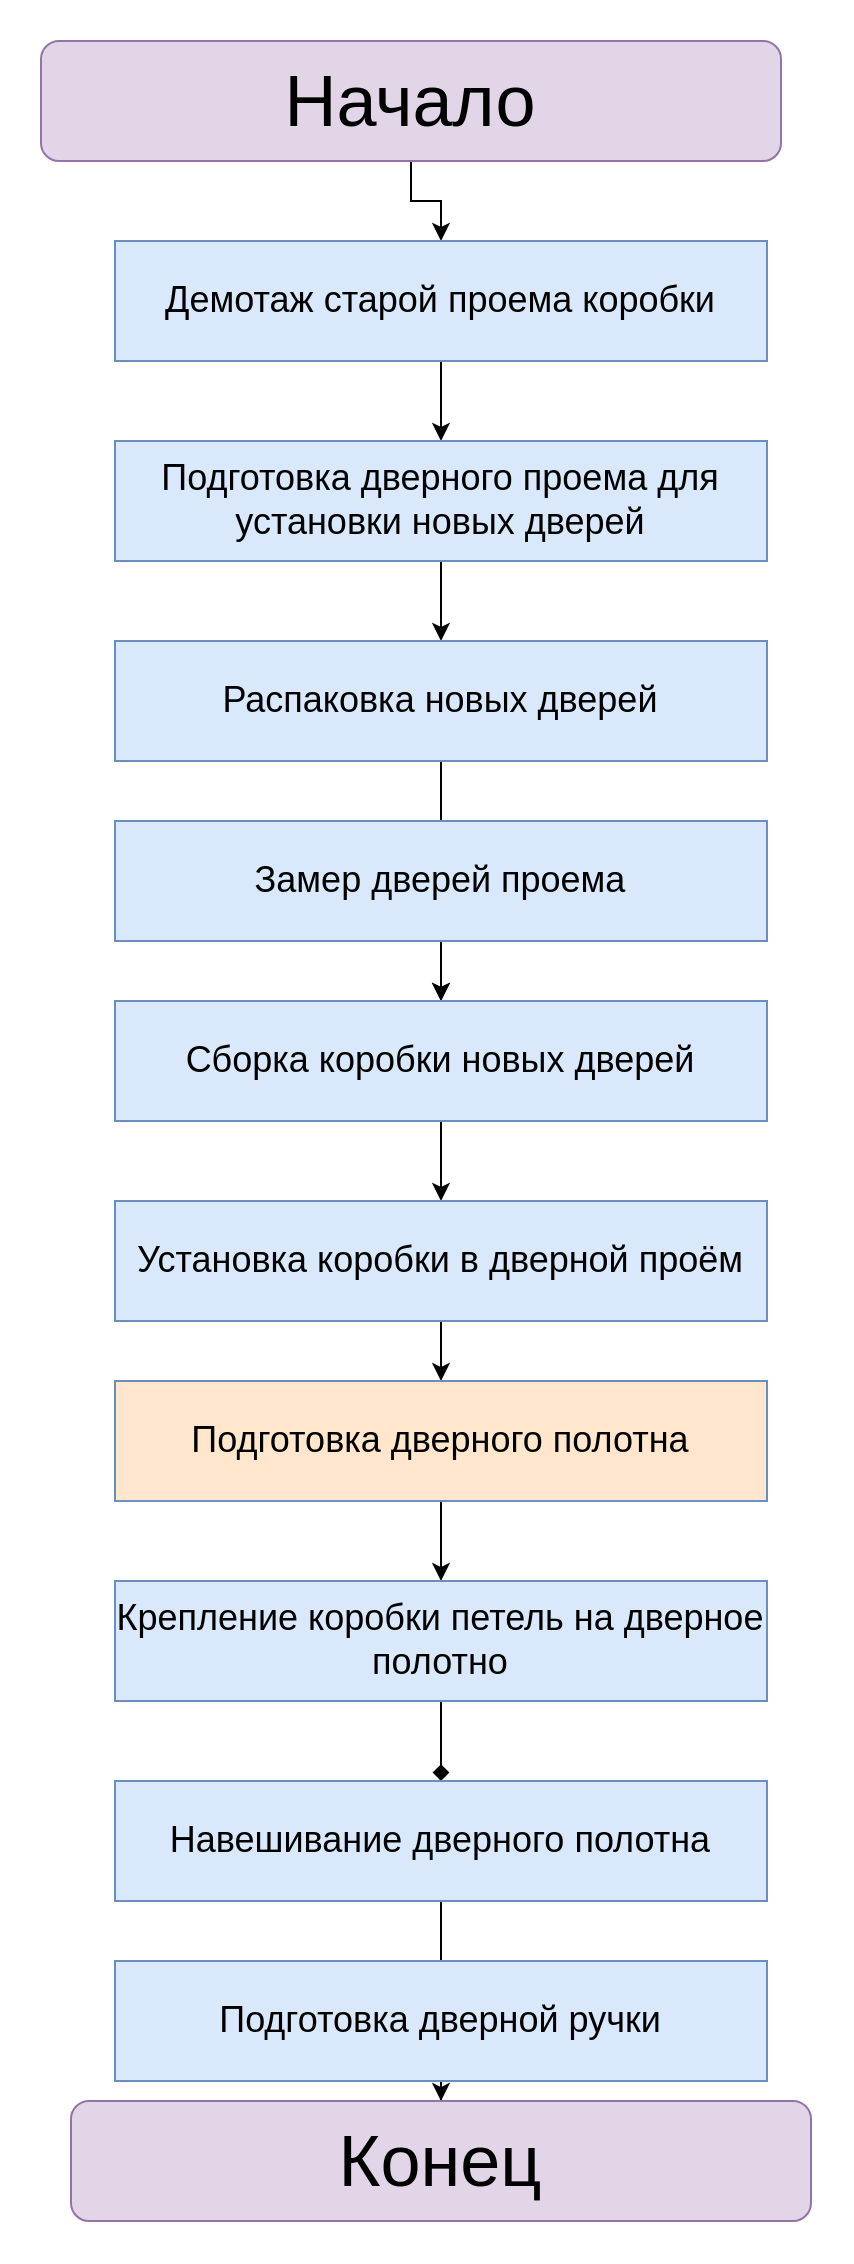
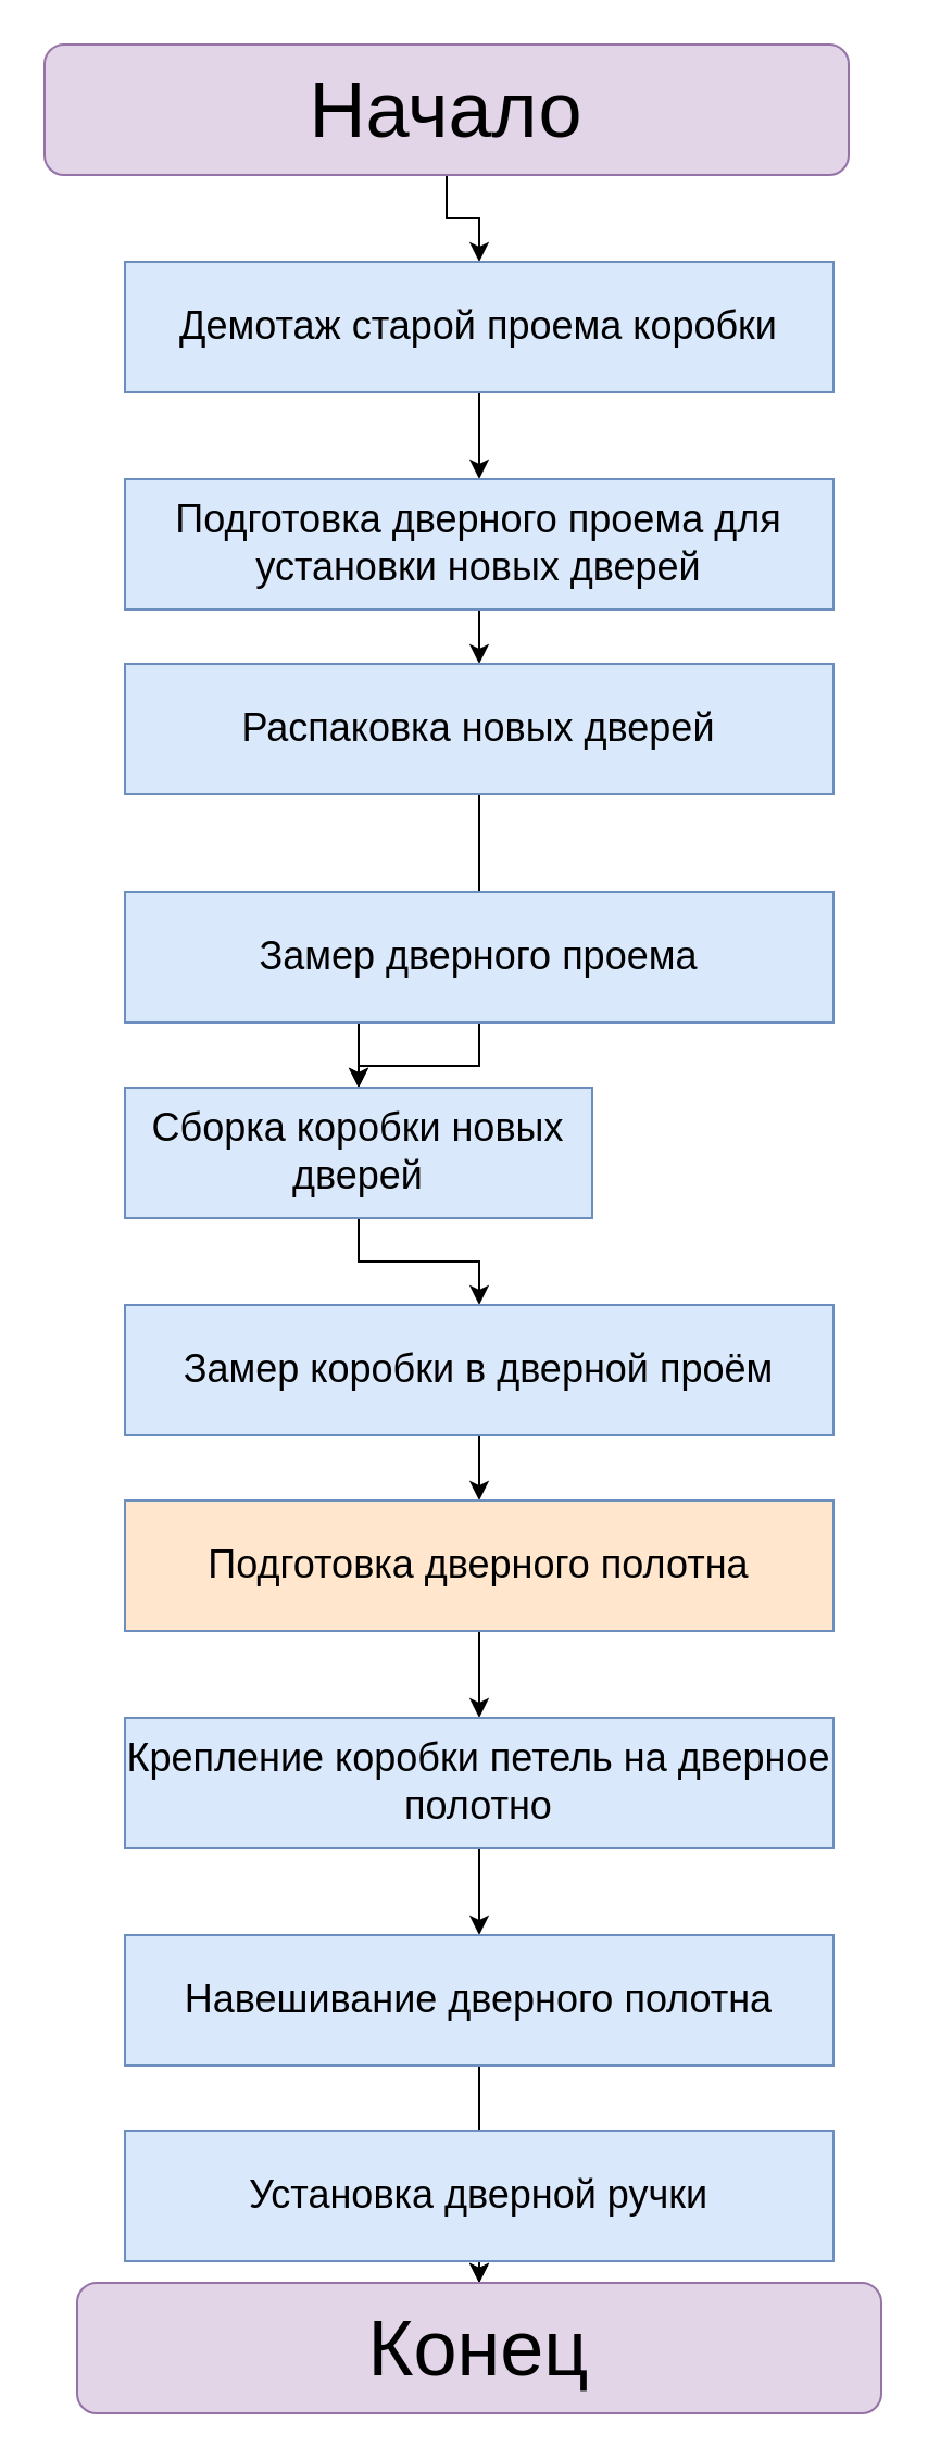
  <mxCell id="0" />
  <mxCell id="1" parent="0" />
  <mxCell id="2" value="" style="edgeStyle=orthogonalEdgeStyle;rounded=0;orthogonalLoop=1;jettySize=auto;html=1;" edge="1" parent="1" source="3" target="5"><mxGeometry relative="1" as="geometry" /></mxCell>
  <mxCell id="3" value="&lt;font style=&quot;font-size: 36px;&quot;&gt;Начало&lt;/font&gt;" style="rounded=1;whiteSpace=wrap;html=1;fillColor=#e1d5e7;strokeColor=#9673a6;" parent="1" vertex="1"><mxGeometry x="20" y="20" width="370" height="60" as="geometry" /></mxCell>
  <mxCell id="4" value="" style="edgeStyle=orthogonalEdgeStyle;rounded=0;orthogonalLoop=1;jettySize=auto;html=1;" edge="1" parent="1" source="5" target="7"><mxGeometry relative="1" as="geometry" /></mxCell>
  <mxCell id="5" value="&lt;font style=&quot;font-size: 18px;&quot;&gt;Демотаж старой проема коробки&lt;/font&gt;" style="rounded=0;whiteSpace=wrap;html=1;fillColor=#dae8fc;strokeColor=#6c8ebf;fontSize=18;" vertex="1" parent="1"><mxGeometry x="57" y="120" width="326" height="60" as="geometry" /></mxCell>
  <mxCell id="6" value="" style="edgeStyle=orthogonalEdgeStyle;rounded=0;orthogonalLoop=1;jettySize=auto;html=1;" edge="1" parent="1" source="7" target="9"><mxGeometry relative="1" as="geometry" /></mxCell>
  <mxCell id="7" value="&lt;p class=&quot;MsoNormal&quot; style=&quot;font-size: 18px;&quot;&gt;Подготовка дверного проема для установки новых дверей&lt;/p&gt;" style="rounded=0;whiteSpace=wrap;html=1;fillColor=#dae8fc;strokeColor=#6c8ebf;fontSize=18;" vertex="1" parent="1"><mxGeometry x="57" y="220" width="326" height="60" as="geometry" /></mxCell>
  <mxCell id="8" value="" style="edgeStyle=orthogonalEdgeStyle;rounded=0;orthogonalLoop=1;jettySize=auto;html=1;" edge="1" parent="1" source="9" target="13"><mxGeometry relative="1" as="geometry" /></mxCell>
- <mxCell id="9" value="&lt;p class=&quot;MsoNormal&quot; style=&quot;font-size: 18px;&quot;&gt;Распаковка новых дверей&lt;/p&gt;" style="rounded=0;whiteSpace=wrap;html=1;fillColor=#dae8fc;strokeColor=#6c8ebf;fontSize=18;" vertex="1" parent="1"><mxGeometry x="57" y="320" width="326" height="60" as="geometry" /></mxCell>
+ <mxCell id="9" value="&lt;p class=&quot;MsoNormal&quot; style=&quot;font-size: 18px;&quot;&gt;Распаковка новых дверей&lt;/p&gt;" style="rounded=0;whiteSpace=wrap;html=1;fillColor=#dae8fc;strokeColor=#6c8ebf;fontSize=18;" vertex="1" parent="1"><mxGeometry x="57" y="305" width="326" height="60" as="geometry" /></mxCell>
  <mxCell id="10" value="" style="edgeStyle=orthogonalEdgeStyle;rounded=0;orthogonalLoop=1;jettySize=auto;html=1;" edge="1" parent="1" source="11" target="13"><mxGeometry relative="1" as="geometry" /></mxCell>
- <mxCell id="11" value="&lt;p class=&quot;MsoNormal&quot; style=&quot;font-size: 18px;&quot;&gt;Замер дверей проема&lt;/p&gt;" style="rounded=0;whiteSpace=wrap;html=1;fillColor=#dae8fc;strokeColor=#6c8ebf;fontSize=18;" vertex="1" parent="1"><mxGeometry x="57" y="410" width="326" height="60" as="geometry" /></mxCell>
+ <mxCell id="11" value="&lt;p class=&quot;MsoNormal&quot; style=&quot;font-size: 18px;&quot;&gt;Замер дверного проема&lt;/p&gt;" style="rounded=0;whiteSpace=wrap;html=1;fillColor=#dae8fc;strokeColor=#6c8ebf;fontSize=18;" vertex="1" parent="1"><mxGeometry x="57" y="410" width="326" height="60" as="geometry" /></mxCell>
  <mxCell id="12" value="" style="edgeStyle=orthogonalEdgeStyle;rounded=0;orthogonalLoop=1;jettySize=auto;html=1;" edge="1" parent="1" source="13" target="15"><mxGeometry relative="1" as="geometry" /></mxCell>
- <mxCell id="13" value="&lt;p class=&quot;MsoNormal&quot; style=&quot;font-size: 18px;&quot;&gt;Сборка коробки новых дверей&lt;/p&gt;" style="rounded=0;whiteSpace=wrap;html=1;fillColor=#dae8fc;strokeColor=#6c8ebf;fontSize=18;" vertex="1" parent="1"><mxGeometry x="57" y="500" width="326" height="60" as="geometry" /></mxCell>
+ <mxCell id="13" value="&lt;p class=&quot;MsoNormal&quot; style=&quot;font-size: 18px;&quot;&gt;Сборка коробки новых дверей&lt;/p&gt;" style="rounded=0;whiteSpace=wrap;html=1;fillColor=#dae8fc;strokeColor=#6c8ebf;fontSize=18;" vertex="1" parent="1"><mxGeometry x="57" y="500" width="215" height="60" as="geometry" /></mxCell>
  <mxCell id="14" value="" style="edgeStyle=orthogonalEdgeStyle;rounded=0;orthogonalLoop=1;jettySize=auto;html=1;" edge="1" parent="1" source="15" target="17"><mxGeometry relative="1" as="geometry" /></mxCell>
- <mxCell id="15" value="&lt;p class=&quot;MsoNormal&quot; style=&quot;font-size: 18px;&quot;&gt;Установка коробки в дверной проём&lt;/p&gt;" style="rounded=0;whiteSpace=wrap;html=1;fillColor=#dae8fc;strokeColor=#6c8ebf;fontSize=18;" vertex="1" parent="1"><mxGeometry x="57" y="600" width="326" height="60" as="geometry" /></mxCell>
+ <mxCell id="15" value="&lt;p class=&quot;MsoNormal&quot; style=&quot;font-size: 18px;&quot;&gt;Замер коробки в дверной проём&lt;/p&gt;" style="rounded=0;whiteSpace=wrap;html=1;fillColor=#dae8fc;strokeColor=#6c8ebf;fontSize=18;" vertex="1" parent="1"><mxGeometry x="57" y="600" width="326" height="60" as="geometry" /></mxCell>
  <mxCell id="16" value="" style="edgeStyle=orthogonalEdgeStyle;rounded=0;orthogonalLoop=1;jettySize=auto;html=1;" edge="1" parent="1" source="17" target="19"><mxGeometry relative="1" as="geometry" /></mxCell>
  <mxCell id="17" value="&lt;p class=&quot;MsoNormal&quot; style=&quot;font-size: 18px;&quot;&gt;Подготовка дверного полотна&lt;/p&gt;" style="rounded=0;whiteSpace=wrap;html=1;fillColor=#ffe6cc;strokeColor=#6c8ebf;fontSize=18;" vertex="1" parent="1"><mxGeometry x="57" y="690" width="326" height="60" as="geometry" /></mxCell>
- <mxCell id="18" value="" style="edgeStyle=orthogonalEdgeStyle;rounded=0;orthogonalLoop=1;jettySize=auto;html=1;endArrow=diamond;" edge="1" parent="1" source="19" target="21"><mxGeometry relative="1" as="geometry" /></mxCell>
+ <mxCell id="18" value="" style="edgeStyle=orthogonalEdgeStyle;rounded=0;orthogonalLoop=1;jettySize=auto;html=1;" edge="1" parent="1" source="19" target="21"><mxGeometry relative="1" as="geometry" /></mxCell>
  <mxCell id="19" value="&lt;p class=&quot;MsoNormal&quot; style=&quot;font-size: 18px;&quot;&gt;Крепление коробки петель на дверное полотно&lt;/p&gt;" style="rounded=0;whiteSpace=wrap;html=1;fillColor=#dae8fc;strokeColor=#6c8ebf;fontSize=18;" vertex="1" parent="1"><mxGeometry x="57" y="790" width="326" height="60" as="geometry" /></mxCell>
- <mxCell id="20" value="" style="edgeStyle=orthogonalEdgeStyle;rounded=0;orthogonalLoop=1;jettySize=auto;html=1;endArrow=none;" edge="1" parent="1" source="21" target="24"><mxGeometry relative="1" as="geometry" /></mxCell>
+ <mxCell id="20" value="" style="edgeStyle=orthogonalEdgeStyle;rounded=0;orthogonalLoop=1;jettySize=auto;html=1;" edge="1" parent="1" source="21" target="24"><mxGeometry relative="1" as="geometry" /></mxCell>
  <mxCell id="21" value="&lt;p class=&quot;MsoNormal&quot; style=&quot;font-size: 18px;&quot;&gt;Навешивание дверного полотна&lt;/p&gt;" style="rounded=0;whiteSpace=wrap;html=1;fillColor=#dae8fc;strokeColor=#6c8ebf;fontSize=18;" vertex="1" parent="1"><mxGeometry x="57" y="890" width="326" height="60" as="geometry" /></mxCell>
  <mxCell id="22" value="" style="edgeStyle=orthogonalEdgeStyle;rounded=0;orthogonalLoop=1;jettySize=auto;html=1;" edge="1" parent="1" source="23" target="24"><mxGeometry relative="1" as="geometry" /></mxCell>
- <mxCell id="23" value="&lt;p class=&quot;MsoNormal&quot; style=&quot;font-size: 18px;&quot;&gt;Подготовка дверной ручки&lt;/p&gt;" style="rounded=0;whiteSpace=wrap;html=1;fillColor=#dae8fc;strokeColor=#6c8ebf;fontSize=18;" vertex="1" parent="1"><mxGeometry x="57" y="980" width="326" height="60" as="geometry" /></mxCell>
+ <mxCell id="23" value="&lt;p class=&quot;MsoNormal&quot; style=&quot;font-size: 18px;&quot;&gt;Установка дверной ручки&lt;/p&gt;" style="rounded=0;whiteSpace=wrap;html=1;fillColor=#dae8fc;strokeColor=#6c8ebf;fontSize=18;" vertex="1" parent="1"><mxGeometry x="57" y="980" width="326" height="60" as="geometry" /></mxCell>
  <mxCell id="24" value="&lt;font style=&quot;font-size: 36px;&quot;&gt;Конец&lt;/font&gt;" style="rounded=1;whiteSpace=wrap;html=1;fillColor=#e1d5e7;strokeColor=#9673a6;" vertex="1" parent="1"><mxGeometry x="35" y="1050" width="370" height="60" as="geometry" /></mxCell>
